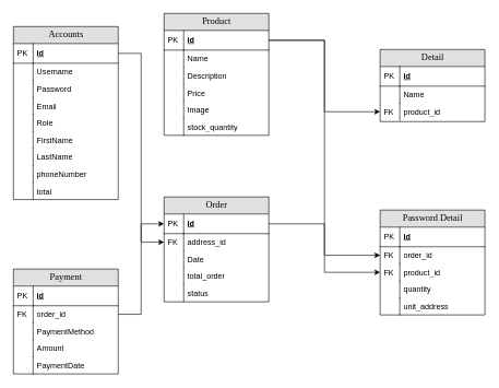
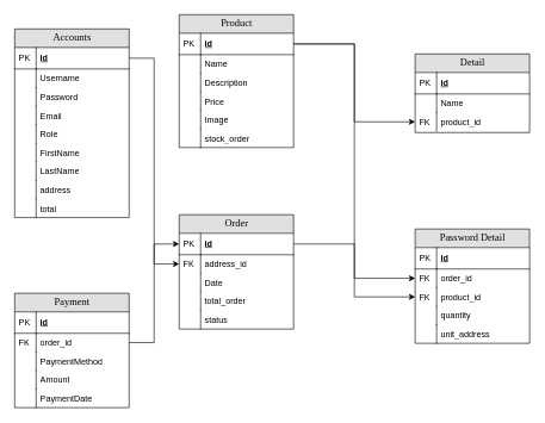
  <mxCell id="0" />
  <mxCell id="1" parent="0" />
  <mxCell id="2" value="Accounts" style="swimlane;html=1;fontStyle=0;childLayout=stackLayout;horizontal=1;startSize=26;fillColor=#e0e0e0;horizontalStack=0;resizeParent=1;resizeLast=0;collapsible=1;marginBottom=0;swimlaneFillColor=#ffffff;align=center;rounded=0;shadow=0;comic=0;labelBackgroundColor=none;strokeWidth=1;fontFamily=Verdana;fontSize=14" parent="1" vertex="1"><mxGeometry x="20" y="40" width="160" height="264" as="geometry" /></mxCell>
  <mxCell id="3" value="id" style="shape=partialRectangle;top=0;left=0;right=0;bottom=1;html=1;align=left;verticalAlign=middle;fillColor=none;spacingLeft=34;spacingRight=4;whiteSpace=wrap;overflow=hidden;rotatable=0;points=[[0,0.5],[1,0.5]];portConstraint=eastwest;dropTarget=0;fontStyle=5;" parent="2" vertex="1"><mxGeometry y="26" width="160" height="30" as="geometry" /></mxCell>
  <mxCell id="4" value="PK" style="shape=partialRectangle;top=0;left=0;bottom=0;html=1;fillColor=none;align=left;verticalAlign=middle;spacingLeft=4;spacingRight=4;whiteSpace=wrap;overflow=hidden;rotatable=0;points=[];portConstraint=eastwest;part=1;" parent="3" vertex="1" connectable="0"><mxGeometry width="30" height="30" as="geometry" /></mxCell>
  <mxCell id="5" value="Username" style="shape=partialRectangle;top=0;left=0;right=0;bottom=0;html=1;align=left;verticalAlign=top;fillColor=none;spacingLeft=34;spacingRight=4;whiteSpace=wrap;overflow=hidden;rotatable=0;points=[[0,0.5],[1,0.5]];portConstraint=eastwest;dropTarget=0;" parent="2" vertex="1"><mxGeometry y="56" width="160" height="26" as="geometry" /></mxCell>
  <mxCell id="6" value="" style="shape=partialRectangle;top=0;left=0;bottom=0;html=1;fillColor=none;align=left;verticalAlign=top;spacingLeft=4;spacingRight=4;whiteSpace=wrap;overflow=hidden;rotatable=0;points=[];portConstraint=eastwest;part=1;" parent="5" vertex="1" connectable="0"><mxGeometry width="30" height="26" as="geometry" /></mxCell>
  <mxCell id="7" value="Password" style="shape=partialRectangle;top=0;left=0;right=0;bottom=0;html=1;align=left;verticalAlign=top;fillColor=none;spacingLeft=34;spacingRight=4;whiteSpace=wrap;overflow=hidden;rotatable=0;points=[[0,0.5],[1,0.5]];portConstraint=eastwest;dropTarget=0;" parent="2" vertex="1"><mxGeometry y="82" width="160" height="26" as="geometry" /></mxCell>
  <mxCell id="8" value="" style="shape=partialRectangle;top=0;left=0;bottom=0;html=1;fillColor=none;align=left;verticalAlign=top;spacingLeft=4;spacingRight=4;whiteSpace=wrap;overflow=hidden;rotatable=0;points=[];portConstraint=eastwest;part=1;" parent="7" vertex="1" connectable="0"><mxGeometry width="30" height="26" as="geometry" /></mxCell>
  <mxCell id="9" value="Email" style="shape=partialRectangle;top=0;left=0;right=0;bottom=0;html=1;align=left;verticalAlign=top;fillColor=none;spacingLeft=34;spacingRight=4;whiteSpace=wrap;overflow=hidden;rotatable=0;points=[[0,0.5],[1,0.5]];portConstraint=eastwest;dropTarget=0;" parent="2" vertex="1"><mxGeometry y="108" width="160" height="26" as="geometry" /></mxCell>
  <mxCell id="10" value="" style="shape=partialRectangle;top=0;left=0;bottom=0;html=1;fillColor=none;align=left;verticalAlign=top;spacingLeft=4;spacingRight=4;whiteSpace=wrap;overflow=hidden;rotatable=0;points=[];portConstraint=eastwest;part=1;" parent="9" vertex="1" connectable="0"><mxGeometry width="30" height="26" as="geometry" /></mxCell>
  <mxCell id="11" value="Role" style="shape=partialRectangle;top=0;left=0;right=0;bottom=0;html=1;align=left;verticalAlign=top;fillColor=none;spacingLeft=34;spacingRight=4;whiteSpace=wrap;overflow=hidden;rotatable=0;points=[[0,0.5],[1,0.5]];portConstraint=eastwest;dropTarget=0;" vertex="1" parent="2"><mxGeometry y="134" width="160" height="26" as="geometry" /></mxCell>
  <mxCell id="12" value="" style="shape=partialRectangle;top=0;left=0;bottom=0;html=1;fillColor=none;align=left;verticalAlign=top;spacingLeft=4;spacingRight=4;whiteSpace=wrap;overflow=hidden;rotatable=0;points=[];portConstraint=eastwest;part=1;" vertex="1" connectable="0" parent="11"><mxGeometry width="30" height="26" as="geometry" /></mxCell>
  <mxCell id="13" value="FirstName" style="shape=partialRectangle;top=0;left=0;right=0;bottom=0;html=1;align=left;verticalAlign=top;fillColor=none;spacingLeft=34;spacingRight=4;whiteSpace=wrap;overflow=hidden;rotatable=0;points=[[0,0.5],[1,0.5]];portConstraint=eastwest;dropTarget=0;" vertex="1" parent="2"><mxGeometry y="160" width="160" height="26" as="geometry" /></mxCell>
  <mxCell id="14" value="" style="shape=partialRectangle;top=0;left=0;bottom=0;html=1;fillColor=none;align=left;verticalAlign=top;spacingLeft=4;spacingRight=4;whiteSpace=wrap;overflow=hidden;rotatable=0;points=[];portConstraint=eastwest;part=1;" vertex="1" connectable="0" parent="13"><mxGeometry width="30" height="26" as="geometry" /></mxCell>
  <mxCell id="15" value="LastName" style="shape=partialRectangle;top=0;left=0;right=0;bottom=0;html=1;align=left;verticalAlign=top;fillColor=none;spacingLeft=34;spacingRight=4;whiteSpace=wrap;overflow=hidden;rotatable=0;points=[[0,0.5],[1,0.5]];portConstraint=eastwest;dropTarget=0;" vertex="1" parent="2"><mxGeometry y="186" width="160" height="26" as="geometry" /></mxCell>
  <mxCell id="16" value="" style="shape=partialRectangle;top=0;left=0;bottom=0;html=1;fillColor=none;align=left;verticalAlign=top;spacingLeft=4;spacingRight=4;whiteSpace=wrap;overflow=hidden;rotatable=0;points=[];portConstraint=eastwest;part=1;" vertex="1" connectable="0" parent="15"><mxGeometry width="30" height="26" as="geometry" /></mxCell>
- <mxCell id="17" value="phoneNumber" style="shape=partialRectangle;top=0;left=0;right=0;bottom=0;html=1;align=left;verticalAlign=top;fillColor=none;spacingLeft=34;spacingRight=4;whiteSpace=wrap;overflow=hidden;rotatable=0;points=[[0,0.5],[1,0.5]];portConstraint=eastwest;dropTarget=0;" vertex="1" parent="2"><mxGeometry y="212" width="160" height="26" as="geometry" /></mxCell>
+ <mxCell id="17" value="address" style="shape=partialRectangle;top=0;left=0;right=0;bottom=0;html=1;align=left;verticalAlign=top;fillColor=none;spacingLeft=34;spacingRight=4;whiteSpace=wrap;overflow=hidden;rotatable=0;points=[[0,0.5],[1,0.5]];portConstraint=eastwest;dropTarget=0;" vertex="1" parent="2"><mxGeometry y="212" width="160" height="26" as="geometry" /></mxCell>
  <mxCell id="18" value="" style="shape=partialRectangle;top=0;left=0;bottom=0;html=1;fillColor=none;align=left;verticalAlign=top;spacingLeft=4;spacingRight=4;whiteSpace=wrap;overflow=hidden;rotatable=0;points=[];portConstraint=eastwest;part=1;" vertex="1" connectable="0" parent="17"><mxGeometry width="30" height="26" as="geometry" /></mxCell>
  <mxCell id="19" value="total" style="shape=partialRectangle;top=0;left=0;right=0;bottom=0;html=1;align=left;verticalAlign=top;fillColor=none;spacingLeft=34;spacingRight=4;whiteSpace=wrap;overflow=hidden;rotatable=0;points=[[0,0.5],[1,0.5]];portConstraint=eastwest;dropTarget=0;" parent="2" vertex="1"><mxGeometry y="238" width="160" height="26" as="geometry" /></mxCell>
  <mxCell id="20" value="" style="shape=partialRectangle;top=0;left=0;bottom=0;html=1;fillColor=none;align=left;verticalAlign=top;spacingLeft=4;spacingRight=4;whiteSpace=wrap;overflow=hidden;rotatable=0;points=[];portConstraint=eastwest;part=1;" parent="19" vertex="1" connectable="0"><mxGeometry width="30" height="26" as="geometry" /></mxCell>
  <mxCell id="21" value="Product" style="swimlane;html=1;fontStyle=0;childLayout=stackLayout;horizontal=1;startSize=26;fillColor=#e0e0e0;horizontalStack=0;resizeParent=1;resizeLast=0;collapsible=1;marginBottom=0;swimlaneFillColor=#ffffff;align=center;rounded=0;shadow=0;comic=0;labelBackgroundColor=none;strokeWidth=1;fontFamily=Verdana;fontSize=14" parent="1" vertex="1"><mxGeometry x="250" y="20" width="160" height="186" as="geometry" /></mxCell>
  <mxCell id="22" value="id" style="shape=partialRectangle;top=0;left=0;right=0;bottom=1;html=1;align=left;verticalAlign=middle;fillColor=none;spacingLeft=34;spacingRight=4;whiteSpace=wrap;overflow=hidden;rotatable=0;points=[[0,0.5],[1,0.5]];portConstraint=eastwest;dropTarget=0;fontStyle=5;" parent="21" vertex="1"><mxGeometry y="26" width="160" height="30" as="geometry" /></mxCell>
  <mxCell id="23" value="PK" style="shape=partialRectangle;top=0;left=0;bottom=0;html=1;fillColor=none;align=left;verticalAlign=middle;spacingLeft=4;spacingRight=4;whiteSpace=wrap;overflow=hidden;rotatable=0;points=[];portConstraint=eastwest;part=1;" parent="22" vertex="1" connectable="0"><mxGeometry width="30" height="30" as="geometry" /></mxCell>
  <mxCell id="24" value="Name" style="shape=partialRectangle;top=0;left=0;right=0;bottom=0;html=1;align=left;verticalAlign=top;fillColor=none;spacingLeft=34;spacingRight=4;whiteSpace=wrap;overflow=hidden;rotatable=0;points=[[0,0.5],[1,0.5]];portConstraint=eastwest;dropTarget=0;" parent="21" vertex="1"><mxGeometry y="56" width="160" height="26" as="geometry" /></mxCell>
  <mxCell id="25" value="" style="shape=partialRectangle;top=0;left=0;bottom=0;html=1;fillColor=none;align=left;verticalAlign=top;spacingLeft=4;spacingRight=4;whiteSpace=wrap;overflow=hidden;rotatable=0;points=[];portConstraint=eastwest;part=1;" parent="24" vertex="1" connectable="0"><mxGeometry width="30" height="26" as="geometry" /></mxCell>
  <mxCell id="26" value="Description" style="shape=partialRectangle;top=0;left=0;right=0;bottom=0;html=1;align=left;verticalAlign=top;fillColor=none;spacingLeft=34;spacingRight=4;whiteSpace=wrap;overflow=hidden;rotatable=0;points=[[0,0.5],[1,0.5]];portConstraint=eastwest;dropTarget=0;" parent="21" vertex="1"><mxGeometry y="82" width="160" height="26" as="geometry" /></mxCell>
  <mxCell id="27" value="" style="shape=partialRectangle;top=0;left=0;bottom=0;html=1;fillColor=none;align=left;verticalAlign=top;spacingLeft=4;spacingRight=4;whiteSpace=wrap;overflow=hidden;rotatable=0;points=[];portConstraint=eastwest;part=1;" parent="26" vertex="1" connectable="0"><mxGeometry width="30" height="26" as="geometry" /></mxCell>
  <mxCell id="28" value="Price" style="shape=partialRectangle;top=0;left=0;right=0;bottom=0;html=1;align=left;verticalAlign=top;fillColor=none;spacingLeft=34;spacingRight=4;whiteSpace=wrap;overflow=hidden;rotatable=0;points=[[0,0.5],[1,0.5]];portConstraint=eastwest;dropTarget=0;" parent="21" vertex="1"><mxGeometry y="108" width="160" height="26" as="geometry" /></mxCell>
  <mxCell id="29" value="" style="shape=partialRectangle;top=0;left=0;bottom=0;html=1;fillColor=none;align=left;verticalAlign=top;spacingLeft=4;spacingRight=4;whiteSpace=wrap;overflow=hidden;rotatable=0;points=[];portConstraint=eastwest;part=1;" parent="28" vertex="1" connectable="0"><mxGeometry width="30" height="26" as="geometry" /></mxCell>
  <mxCell id="30" value="Image&lt;br&gt;" style="shape=partialRectangle;top=0;left=0;right=0;bottom=0;html=1;align=left;verticalAlign=top;fillColor=none;spacingLeft=34;spacingRight=4;whiteSpace=wrap;overflow=hidden;rotatable=0;points=[[0,0.5],[1,0.5]];portConstraint=eastwest;dropTarget=0;" parent="21" vertex="1"><mxGeometry y="134" width="160" height="26" as="geometry" /></mxCell>
  <mxCell id="31" value="" style="shape=partialRectangle;top=0;left=0;bottom=0;html=1;fillColor=none;align=left;verticalAlign=top;spacingLeft=4;spacingRight=4;whiteSpace=wrap;overflow=hidden;rotatable=0;points=[];portConstraint=eastwest;part=1;" parent="30" vertex="1" connectable="0"><mxGeometry width="30" height="26" as="geometry" /></mxCell>
- <mxCell id="32" value="stock_quantity" style="shape=partialRectangle;top=0;left=0;right=0;bottom=0;html=1;align=left;verticalAlign=top;fillColor=none;spacingLeft=34;spacingRight=4;whiteSpace=wrap;overflow=hidden;rotatable=0;points=[[0,0.5],[1,0.5]];portConstraint=eastwest;dropTarget=0;" parent="21" vertex="1"><mxGeometry y="160" width="160" height="26" as="geometry" /></mxCell>
+ <mxCell id="32" value="stock_order" style="shape=partialRectangle;top=0;left=0;right=0;bottom=0;html=1;align=left;verticalAlign=top;fillColor=none;spacingLeft=34;spacingRight=4;whiteSpace=wrap;overflow=hidden;rotatable=0;points=[[0,0.5],[1,0.5]];portConstraint=eastwest;dropTarget=0;" parent="21" vertex="1"><mxGeometry y="160" width="160" height="26" as="geometry" /></mxCell>
  <mxCell id="33" value="" style="shape=partialRectangle;top=0;left=0;bottom=0;html=1;fillColor=none;align=left;verticalAlign=top;spacingLeft=4;spacingRight=4;whiteSpace=wrap;overflow=hidden;rotatable=0;points=[];portConstraint=eastwest;part=1;" parent="32" vertex="1" connectable="0"><mxGeometry width="30" height="26" as="geometry" /></mxCell>
  <mxCell id="34" value="Detail" style="swimlane;html=1;fontStyle=0;childLayout=stackLayout;horizontal=1;startSize=26;fillColor=#e0e0e0;horizontalStack=0;resizeParent=1;resizeLast=0;collapsible=1;marginBottom=0;swimlaneFillColor=#ffffff;align=center;rounded=0;shadow=0;comic=0;labelBackgroundColor=none;strokeWidth=1;fontFamily=Verdana;fontSize=14" parent="1" vertex="1"><mxGeometry x="580" y="75" width="160" height="110" as="geometry" /></mxCell>
  <mxCell id="35" value="id" style="shape=partialRectangle;top=0;left=0;right=0;bottom=1;html=1;align=left;verticalAlign=middle;fillColor=none;spacingLeft=34;spacingRight=4;whiteSpace=wrap;overflow=hidden;rotatable=0;points=[[0,0.5],[1,0.5]];portConstraint=eastwest;dropTarget=0;fontStyle=5;" parent="34" vertex="1"><mxGeometry y="26" width="160" height="30" as="geometry" /></mxCell>
  <mxCell id="36" value="PK" style="shape=partialRectangle;top=0;left=0;bottom=0;html=1;fillColor=none;align=left;verticalAlign=middle;spacingLeft=4;spacingRight=4;whiteSpace=wrap;overflow=hidden;rotatable=0;points=[];portConstraint=eastwest;part=1;" parent="35" vertex="1" connectable="0"><mxGeometry width="30" height="30" as="geometry" /></mxCell>
  <mxCell id="37" value="Name" style="shape=partialRectangle;top=0;left=0;right=0;bottom=0;html=1;align=left;verticalAlign=top;fillColor=none;spacingLeft=34;spacingRight=4;whiteSpace=wrap;overflow=hidden;rotatable=0;points=[[0,0.5],[1,0.5]];portConstraint=eastwest;dropTarget=0;" parent="34" vertex="1"><mxGeometry y="56" width="160" height="26" as="geometry" /></mxCell>
  <mxCell id="38" value="" style="shape=partialRectangle;top=0;left=0;bottom=0;html=1;fillColor=none;align=left;verticalAlign=top;spacingLeft=4;spacingRight=4;whiteSpace=wrap;overflow=hidden;rotatable=0;points=[];portConstraint=eastwest;part=1;" parent="37" vertex="1" connectable="0"><mxGeometry width="30" height="26" as="geometry" /></mxCell>
  <mxCell id="39" value="product_id" style="shape=partialRectangle;top=0;left=0;right=0;bottom=0;html=1;align=left;verticalAlign=top;fillColor=none;spacingLeft=34;spacingRight=4;whiteSpace=wrap;overflow=hidden;rotatable=0;points=[[0,0.5],[1,0.5]];portConstraint=eastwest;dropTarget=0;" parent="34" vertex="1"><mxGeometry y="82" width="160" height="26" as="geometry" /></mxCell>
  <mxCell id="40" value="FK" style="shape=partialRectangle;top=0;left=0;bottom=0;html=1;fillColor=none;align=left;verticalAlign=top;spacingLeft=4;spacingRight=4;whiteSpace=wrap;overflow=hidden;rotatable=0;points=[];portConstraint=eastwest;part=1;" parent="39" vertex="1" connectable="0"><mxGeometry width="30" height="26" as="geometry" /></mxCell>
  <mxCell id="41" style="edgeStyle=orthogonalEdgeStyle;rounded=0;orthogonalLoop=1;jettySize=auto;html=1;exitX=1;exitY=0.5;exitDx=0;exitDy=0;entryX=0;entryY=0.5;entryDx=0;entryDy=0;" parent="1" source="22" target="39" edge="1"><mxGeometry relative="1" as="geometry" /></mxCell>
  <mxCell id="42" value="Order" style="swimlane;html=1;fontStyle=0;childLayout=stackLayout;horizontal=1;startSize=26;fillColor=#e0e0e0;horizontalStack=0;resizeParent=1;resizeLast=0;collapsible=1;marginBottom=0;swimlaneFillColor=#ffffff;align=center;rounded=0;shadow=0;comic=0;labelBackgroundColor=none;strokeWidth=1;fontFamily=Verdana;fontSize=14" parent="1" vertex="1"><mxGeometry x="250" y="300" width="160" height="160" as="geometry" /></mxCell>
  <mxCell id="43" value="id" style="shape=partialRectangle;top=0;left=0;right=0;bottom=1;html=1;align=left;verticalAlign=middle;fillColor=none;spacingLeft=34;spacingRight=4;whiteSpace=wrap;overflow=hidden;rotatable=0;points=[[0,0.5],[1,0.5]];portConstraint=eastwest;dropTarget=0;fontStyle=5;" parent="42" vertex="1"><mxGeometry y="26" width="160" height="30" as="geometry" /></mxCell>
  <mxCell id="44" value="PK" style="shape=partialRectangle;top=0;left=0;bottom=0;html=1;fillColor=none;align=left;verticalAlign=middle;spacingLeft=4;spacingRight=4;whiteSpace=wrap;overflow=hidden;rotatable=0;points=[];portConstraint=eastwest;part=1;" parent="43" vertex="1" connectable="0"><mxGeometry width="30" height="30" as="geometry" /></mxCell>
  <mxCell id="45" value="address_id" style="shape=partialRectangle;top=0;left=0;right=0;bottom=0;html=1;align=left;verticalAlign=top;fillColor=none;spacingLeft=34;spacingRight=4;whiteSpace=wrap;overflow=hidden;rotatable=0;points=[[0,0.5],[1,0.5]];portConstraint=eastwest;dropTarget=0;" parent="42" vertex="1"><mxGeometry y="56" width="160" height="26" as="geometry" /></mxCell>
  <mxCell id="46" value="FK" style="shape=partialRectangle;top=0;left=0;bottom=0;html=1;fillColor=none;align=left;verticalAlign=top;spacingLeft=4;spacingRight=4;whiteSpace=wrap;overflow=hidden;rotatable=0;points=[];portConstraint=eastwest;part=1;" parent="45" vertex="1" connectable="0"><mxGeometry width="30" height="26" as="geometry" /></mxCell>
  <mxCell id="47" value="Date" style="shape=partialRectangle;top=0;left=0;right=0;bottom=0;html=1;align=left;verticalAlign=top;fillColor=none;spacingLeft=34;spacingRight=4;whiteSpace=wrap;overflow=hidden;rotatable=0;points=[[0,0.5],[1,0.5]];portConstraint=eastwest;dropTarget=0;" parent="42" vertex="1"><mxGeometry y="82" width="160" height="26" as="geometry" /></mxCell>
  <mxCell id="48" value="" style="shape=partialRectangle;top=0;left=0;bottom=0;html=1;fillColor=none;align=left;verticalAlign=top;spacingLeft=4;spacingRight=4;whiteSpace=wrap;overflow=hidden;rotatable=0;points=[];portConstraint=eastwest;part=1;" parent="47" vertex="1" connectable="0"><mxGeometry width="30" height="26" as="geometry" /></mxCell>
  <mxCell id="49" value="total_order" style="shape=partialRectangle;top=0;left=0;right=0;bottom=0;html=1;align=left;verticalAlign=top;fillColor=none;spacingLeft=34;spacingRight=4;whiteSpace=wrap;overflow=hidden;rotatable=0;points=[[0,0.5],[1,0.5]];portConstraint=eastwest;dropTarget=0;" parent="42" vertex="1"><mxGeometry y="108" width="160" height="26" as="geometry" /></mxCell>
  <mxCell id="50" value="" style="shape=partialRectangle;top=0;left=0;bottom=0;html=1;fillColor=none;align=left;verticalAlign=top;spacingLeft=4;spacingRight=4;whiteSpace=wrap;overflow=hidden;rotatable=0;points=[];portConstraint=eastwest;part=1;" parent="49" vertex="1" connectable="0"><mxGeometry width="30" height="26" as="geometry" /></mxCell>
  <mxCell id="51" value="status" style="shape=partialRectangle;top=0;left=0;right=0;bottom=0;html=1;align=left;verticalAlign=top;fillColor=none;spacingLeft=34;spacingRight=4;whiteSpace=wrap;overflow=hidden;rotatable=0;points=[[0,0.5],[1,0.5]];portConstraint=eastwest;dropTarget=0;" parent="42" vertex="1"><mxGeometry y="134" width="160" height="26" as="geometry" /></mxCell>
  <mxCell id="52" value="" style="shape=partialRectangle;top=0;left=0;bottom=0;html=1;fillColor=none;align=left;verticalAlign=top;spacingLeft=4;spacingRight=4;whiteSpace=wrap;overflow=hidden;rotatable=0;points=[];portConstraint=eastwest;part=1;" parent="51" vertex="1" connectable="0"><mxGeometry width="30" height="26" as="geometry" /></mxCell>
  <mxCell id="53" value="Password Detail" style="swimlane;html=1;fontStyle=0;childLayout=stackLayout;horizontal=1;startSize=26;fillColor=#e0e0e0;horizontalStack=0;resizeParent=1;resizeLast=0;collapsible=1;marginBottom=0;swimlaneFillColor=#ffffff;align=center;rounded=0;shadow=0;comic=0;labelBackgroundColor=none;strokeWidth=1;fontFamily=Verdana;fontSize=14" parent="1" vertex="1"><mxGeometry x="580" y="320" width="160" height="160" as="geometry" /></mxCell>
  <mxCell id="54" value="id" style="shape=partialRectangle;top=0;left=0;right=0;bottom=1;html=1;align=left;verticalAlign=middle;fillColor=none;spacingLeft=34;spacingRight=4;whiteSpace=wrap;overflow=hidden;rotatable=0;points=[[0,0.5],[1,0.5]];portConstraint=eastwest;dropTarget=0;fontStyle=5;" parent="53" vertex="1"><mxGeometry y="26" width="160" height="30" as="geometry" /></mxCell>
  <mxCell id="55" value="PK" style="shape=partialRectangle;top=0;left=0;bottom=0;html=1;fillColor=none;align=left;verticalAlign=middle;spacingLeft=4;spacingRight=4;whiteSpace=wrap;overflow=hidden;rotatable=0;points=[];portConstraint=eastwest;part=1;" parent="54" vertex="1" connectable="0"><mxGeometry width="30" height="30" as="geometry" /></mxCell>
  <mxCell id="56" value="order_id&lt;br&gt;" style="shape=partialRectangle;top=0;left=0;right=0;bottom=0;html=1;align=left;verticalAlign=top;fillColor=none;spacingLeft=34;spacingRight=4;whiteSpace=wrap;overflow=hidden;rotatable=0;points=[[0,0.5],[1,0.5]];portConstraint=eastwest;dropTarget=0;" parent="53" vertex="1"><mxGeometry y="56" width="160" height="26" as="geometry" /></mxCell>
  <mxCell id="57" value="FK" style="shape=partialRectangle;top=0;left=0;bottom=0;html=1;fillColor=none;align=left;verticalAlign=top;spacingLeft=4;spacingRight=4;whiteSpace=wrap;overflow=hidden;rotatable=0;points=[];portConstraint=eastwest;part=1;" parent="56" vertex="1" connectable="0"><mxGeometry width="30" height="26" as="geometry" /></mxCell>
  <mxCell id="58" value="product_id" style="shape=partialRectangle;top=0;left=0;right=0;bottom=0;html=1;align=left;verticalAlign=top;fillColor=none;spacingLeft=34;spacingRight=4;whiteSpace=wrap;overflow=hidden;rotatable=0;points=[[0,0.5],[1,0.5]];portConstraint=eastwest;dropTarget=0;" parent="53" vertex="1"><mxGeometry y="82" width="160" height="26" as="geometry" /></mxCell>
  <mxCell id="59" value="FK&lt;br&gt;" style="shape=partialRectangle;top=0;left=0;bottom=0;html=1;fillColor=none;align=left;verticalAlign=top;spacingLeft=4;spacingRight=4;whiteSpace=wrap;overflow=hidden;rotatable=0;points=[];portConstraint=eastwest;part=1;" parent="58" vertex="1" connectable="0"><mxGeometry width="30" height="26" as="geometry" /></mxCell>
  <mxCell id="60" value="quantity" style="shape=partialRectangle;top=0;left=0;right=0;bottom=0;html=1;align=left;verticalAlign=top;fillColor=none;spacingLeft=34;spacingRight=4;whiteSpace=wrap;overflow=hidden;rotatable=0;points=[[0,0.5],[1,0.5]];portConstraint=eastwest;dropTarget=0;" parent="53" vertex="1"><mxGeometry y="108" width="160" height="26" as="geometry" /></mxCell>
  <mxCell id="61" value="" style="shape=partialRectangle;top=0;left=0;bottom=0;html=1;fillColor=none;align=left;verticalAlign=top;spacingLeft=4;spacingRight=4;whiteSpace=wrap;overflow=hidden;rotatable=0;points=[];portConstraint=eastwest;part=1;" parent="60" vertex="1" connectable="0"><mxGeometry width="30" height="26" as="geometry" /></mxCell>
  <mxCell id="62" value="unit_address" style="shape=partialRectangle;top=0;left=0;right=0;bottom=0;html=1;align=left;verticalAlign=top;fillColor=none;spacingLeft=34;spacingRight=4;whiteSpace=wrap;overflow=hidden;rotatable=0;points=[[0,0.5],[1,0.5]];portConstraint=eastwest;dropTarget=0;" parent="53" vertex="1"><mxGeometry y="134" width="160" height="26" as="geometry" /></mxCell>
  <mxCell id="63" value="" style="shape=partialRectangle;top=0;left=0;bottom=0;html=1;fillColor=none;align=left;verticalAlign=top;spacingLeft=4;spacingRight=4;whiteSpace=wrap;overflow=hidden;rotatable=0;points=[];portConstraint=eastwest;part=1;" parent="62" vertex="1" connectable="0"><mxGeometry width="30" height="26" as="geometry" /></mxCell>
  <mxCell id="64" style="edgeStyle=orthogonalEdgeStyle;rounded=0;orthogonalLoop=1;jettySize=auto;html=1;entryX=0;entryY=0.5;entryDx=0;entryDy=0;" parent="1" source="43" target="56" edge="1"><mxGeometry relative="1" as="geometry" /></mxCell>
  <mxCell id="65" style="edgeStyle=orthogonalEdgeStyle;rounded=0;orthogonalLoop=1;jettySize=auto;html=1;" parent="1" source="22" target="58" edge="1"><mxGeometry relative="1" as="geometry" /></mxCell>
  <mxCell id="66" style="edgeStyle=orthogonalEdgeStyle;rounded=0;orthogonalLoop=1;jettySize=auto;html=1;entryX=0;entryY=0.5;entryDx=0;entryDy=0;entryPerimeter=0;" parent="1" source="3" target="45" edge="1"><mxGeometry relative="1" as="geometry" /></mxCell>
  <mxCell id="67" value="Payment " style="swimlane;html=1;fontStyle=0;childLayout=stackLayout;horizontal=1;startSize=26;fillColor=#e0e0e0;horizontalStack=0;resizeParent=1;resizeLast=0;collapsible=1;marginBottom=0;swimlaneFillColor=#ffffff;align=center;rounded=0;shadow=0;comic=0;labelBackgroundColor=none;strokeWidth=1;fontFamily=Verdana;fontSize=14" parent="1" vertex="1"><mxGeometry x="20" y="410" width="160" height="160" as="geometry" /></mxCell>
  <mxCell id="68" value="id" style="shape=partialRectangle;top=0;left=0;right=0;bottom=1;html=1;align=left;verticalAlign=middle;fillColor=none;spacingLeft=34;spacingRight=4;whiteSpace=wrap;overflow=hidden;rotatable=0;points=[[0,0.5],[1,0.5]];portConstraint=eastwest;dropTarget=0;fontStyle=5;" parent="67" vertex="1"><mxGeometry y="26" width="160" height="30" as="geometry" /></mxCell>
  <mxCell id="69" value="PK" style="shape=partialRectangle;top=0;left=0;bottom=0;html=1;fillColor=none;align=left;verticalAlign=middle;spacingLeft=4;spacingRight=4;whiteSpace=wrap;overflow=hidden;rotatable=0;points=[];portConstraint=eastwest;part=1;" parent="68" vertex="1" connectable="0"><mxGeometry width="30" height="30" as="geometry" /></mxCell>
  <mxCell id="70" value="order_id" style="shape=partialRectangle;top=0;left=0;right=0;bottom=0;html=1;align=left;verticalAlign=top;fillColor=none;spacingLeft=34;spacingRight=4;whiteSpace=wrap;overflow=hidden;rotatable=0;points=[[0,0.5],[1,0.5]];portConstraint=eastwest;dropTarget=0;" parent="67" vertex="1"><mxGeometry y="56" width="160" height="26" as="geometry" /></mxCell>
  <mxCell id="71" value="FK" style="shape=partialRectangle;top=0;left=0;bottom=0;html=1;fillColor=none;align=left;verticalAlign=top;spacingLeft=4;spacingRight=4;whiteSpace=wrap;overflow=hidden;rotatable=0;points=[];portConstraint=eastwest;part=1;" parent="70" vertex="1" connectable="0"><mxGeometry width="30" height="26" as="geometry" /></mxCell>
  <mxCell id="72" value="PaymentMethod " style="shape=partialRectangle;top=0;left=0;right=0;bottom=0;html=1;align=left;verticalAlign=top;fillColor=none;spacingLeft=34;spacingRight=4;whiteSpace=wrap;overflow=hidden;rotatable=0;points=[[0,0.5],[1,0.5]];portConstraint=eastwest;dropTarget=0;" parent="67" vertex="1"><mxGeometry y="82" width="160" height="26" as="geometry" /></mxCell>
  <mxCell id="73" value="" style="shape=partialRectangle;top=0;left=0;bottom=0;html=1;fillColor=none;align=left;verticalAlign=top;spacingLeft=4;spacingRight=4;whiteSpace=wrap;overflow=hidden;rotatable=0;points=[];portConstraint=eastwest;part=1;" parent="72" vertex="1" connectable="0"><mxGeometry width="30" height="26" as="geometry" /></mxCell>
  <mxCell id="74" value="Amount" style="shape=partialRectangle;top=0;left=0;right=0;bottom=0;html=1;align=left;verticalAlign=top;fillColor=none;spacingLeft=34;spacingRight=4;whiteSpace=wrap;overflow=hidden;rotatable=0;points=[[0,0.5],[1,0.5]];portConstraint=eastwest;dropTarget=0;" parent="67" vertex="1"><mxGeometry y="108" width="160" height="26" as="geometry" /></mxCell>
  <mxCell id="75" value="" style="shape=partialRectangle;top=0;left=0;bottom=0;html=1;fillColor=none;align=left;verticalAlign=top;spacingLeft=4;spacingRight=4;whiteSpace=wrap;overflow=hidden;rotatable=0;points=[];portConstraint=eastwest;part=1;" parent="74" vertex="1" connectable="0"><mxGeometry width="30" height="26" as="geometry" /></mxCell>
  <mxCell id="76" value="PaymentDate" style="shape=partialRectangle;top=0;left=0;right=0;bottom=0;html=1;align=left;verticalAlign=top;fillColor=none;spacingLeft=34;spacingRight=4;whiteSpace=wrap;overflow=hidden;rotatable=0;points=[[0,0.5],[1,0.5]];portConstraint=eastwest;dropTarget=0;" parent="67" vertex="1"><mxGeometry y="134" width="160" height="26" as="geometry" /></mxCell>
  <mxCell id="77" value="" style="shape=partialRectangle;top=0;left=0;bottom=0;html=1;fillColor=none;align=left;verticalAlign=top;spacingLeft=4;spacingRight=4;whiteSpace=wrap;overflow=hidden;rotatable=0;points=[];portConstraint=eastwest;part=1;" parent="76" vertex="1" connectable="0"><mxGeometry width="30" height="26" as="geometry" /></mxCell>
  <mxCell id="78" style="edgeStyle=orthogonalEdgeStyle;rounded=0;orthogonalLoop=1;jettySize=auto;html=1;entryX=0;entryY=0.5;entryDx=0;entryDy=0;" parent="1" source="70" target="43" edge="1"><mxGeometry relative="1" as="geometry" /></mxCell>
